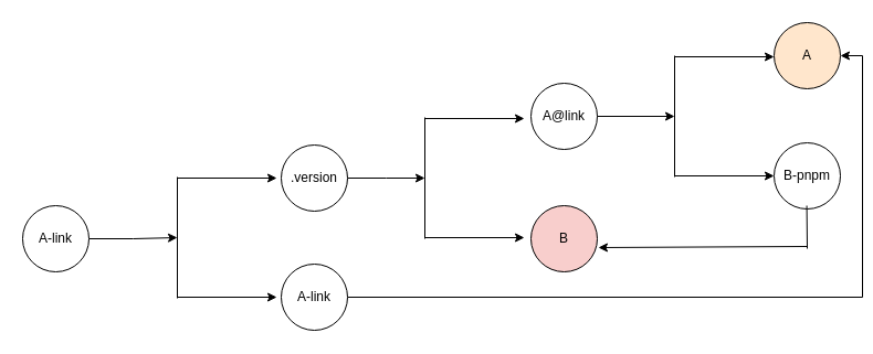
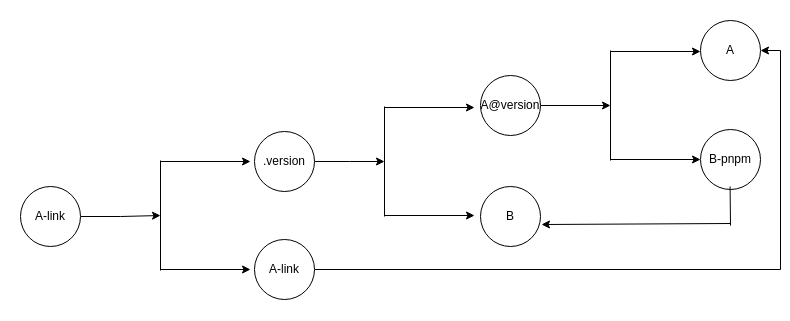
  <mxCell id="0" />
  <mxCell id="1" parent="0" />
  <mxCell id="2" style="edgeStyle=orthogonalEdgeStyle;rounded=0;orthogonalLoop=1;jettySize=auto;html=1;exitX=1;exitY=0.5;exitDx=0;exitDy=0;" edge="1" parent="1" source="3"><mxGeometry relative="1" as="geometry"><mxPoint x="160" y="215" as="targetPoint" /></mxGeometry></mxCell>
  <mxCell id="3" value="A-link" style="ellipse;whiteSpace=wrap;html=1;" vertex="1" parent="1"><mxGeometry x="20" y="186" width="60" height="60" as="geometry" /></mxCell>
  <mxCell id="4" value="" style="endArrow=none;html=1;" edge="1" parent="1"><mxGeometry width="50" height="50" relative="1" as="geometry"><mxPoint x="160" y="270" as="sourcePoint" /><mxPoint x="160" y="160" as="targetPoint" /></mxGeometry></mxCell>
  <mxCell id="5" style="edgeStyle=orthogonalEdgeStyle;rounded=0;orthogonalLoop=1;jettySize=auto;html=1;exitX=1;exitY=0.5;exitDx=0;exitDy=0;" edge="1" parent="1"><mxGeometry relative="1" as="geometry"><mxPoint x="250" y="161" as="targetPoint" /><mxPoint x="160" y="161" as="sourcePoint" /></mxGeometry></mxCell>
  <mxCell id="6" style="edgeStyle=orthogonalEdgeStyle;rounded=0;orthogonalLoop=1;jettySize=auto;html=1;exitX=1;exitY=0.5;exitDx=0;exitDy=0;" edge="1" parent="1"><mxGeometry relative="1" as="geometry"><mxPoint x="250" y="269" as="targetPoint" /><mxPoint x="160" y="269" as="sourcePoint" /></mxGeometry></mxCell>
  <mxCell id="7" style="edgeStyle=orthogonalEdgeStyle;rounded=0;orthogonalLoop=1;jettySize=auto;html=1;exitX=1;exitY=0.5;exitDx=0;exitDy=0;" edge="1" parent="1" source="14"><mxGeometry relative="1" as="geometry"><mxPoint x="384" y="161" as="targetPoint" /><mxPoint x="320" y="161" as="sourcePoint" /></mxGeometry></mxCell>
  <mxCell id="8" value="" style="endArrow=none;html=1;" edge="1" parent="1"><mxGeometry width="50" height="50" relative="1" as="geometry"><mxPoint x="384" y="216" as="sourcePoint" /><mxPoint x="384" y="106" as="targetPoint" /></mxGeometry></mxCell>
  <mxCell id="9" style="edgeStyle=orthogonalEdgeStyle;rounded=0;orthogonalLoop=1;jettySize=auto;html=1;exitX=1;exitY=0.5;exitDx=0;exitDy=0;" edge="1" parent="1"><mxGeometry relative="1" as="geometry"><mxPoint x="474" y="107" as="targetPoint" /><mxPoint x="384" y="107" as="sourcePoint" /></mxGeometry></mxCell>
  <mxCell id="10" style="edgeStyle=orthogonalEdgeStyle;rounded=0;orthogonalLoop=1;jettySize=auto;html=1;exitX=1;exitY=0.5;exitDx=0;exitDy=0;" edge="1" parent="1"><mxGeometry relative="1" as="geometry"><mxPoint x="474" y="215" as="targetPoint" /><mxPoint x="384" y="215" as="sourcePoint" /></mxGeometry></mxCell>
- <mxCell id="11" value="A@link" style="ellipse;whiteSpace=wrap;html=1;" vertex="1" parent="1"><mxGeometry x="480" y="75" width="60" height="60" as="geometry" /></mxCell>
+ <mxCell id="11" value="A@version" style="ellipse;whiteSpace=wrap;html=1;" vertex="1" parent="1"><mxGeometry x="480" y="75" width="60" height="60" as="geometry" /></mxCell>
  <mxCell id="12" style="edgeStyle=orthogonalEdgeStyle;rounded=0;orthogonalLoop=1;jettySize=auto;html=1;entryX=1;entryY=0.5;entryDx=0;entryDy=0;" edge="1" parent="1" source="13" target="20"><mxGeometry relative="1" as="geometry" /></mxCell>
  <mxCell id="13" value="A-link" style="ellipse;whiteSpace=wrap;html=1;" vertex="1" parent="1"><mxGeometry x="254" y="239" width="60" height="60" as="geometry" /></mxCell>
  <mxCell id="14" value=".version" style="ellipse;whiteSpace=wrap;html=1;" vertex="1" parent="1"><mxGeometry x="254" y="131" width="60" height="60" as="geometry" /></mxCell>
- <mxCell id="15" value="B" style="ellipse;whiteSpace=wrap;html=1;fillColor=#f8cecc;" vertex="1" parent="1"><mxGeometry x="480" y="186" width="60" height="60" as="geometry" /></mxCell>
+ <mxCell id="15" value="B" style="ellipse;whiteSpace=wrap;html=1;" vertex="1" parent="1"><mxGeometry x="480" y="186" width="60" height="60" as="geometry" /></mxCell>
  <mxCell id="16" style="edgeStyle=orthogonalEdgeStyle;rounded=0;orthogonalLoop=1;jettySize=auto;html=1;exitX=1;exitY=0.5;exitDx=0;exitDy=0;" edge="1" parent="1"><mxGeometry relative="1" as="geometry"><mxPoint x="610" y="105" as="targetPoint" /><mxPoint x="540" y="105" as="sourcePoint" /></mxGeometry></mxCell>
  <mxCell id="17" value="" style="endArrow=none;html=1;" edge="1" parent="1"><mxGeometry width="50" height="50" relative="1" as="geometry"><mxPoint x="610" y="160" as="sourcePoint" /><mxPoint x="610" y="50" as="targetPoint" /></mxGeometry></mxCell>
  <mxCell id="18" style="edgeStyle=orthogonalEdgeStyle;rounded=0;orthogonalLoop=1;jettySize=auto;html=1;exitX=1;exitY=0.5;exitDx=0;exitDy=0;" edge="1" parent="1"><mxGeometry relative="1" as="geometry"><mxPoint x="700" y="51" as="targetPoint" /><mxPoint x="610" y="51" as="sourcePoint" /></mxGeometry></mxCell>
  <mxCell id="19" style="edgeStyle=orthogonalEdgeStyle;rounded=0;orthogonalLoop=1;jettySize=auto;html=1;exitX=1;exitY=0.5;exitDx=0;exitDy=0;" edge="1" parent="1"><mxGeometry relative="1" as="geometry"><mxPoint x="700" y="159" as="targetPoint" /><mxPoint x="610" y="159" as="sourcePoint" /></mxGeometry></mxCell>
- <mxCell id="20" value="A" style="ellipse;whiteSpace=wrap;html=1;fillColor=#ffe6cc;" vertex="1" parent="1"><mxGeometry x="700" y="20" width="60" height="60" as="geometry" /></mxCell>
+ <mxCell id="20" value="A" style="ellipse;whiteSpace=wrap;html=1;" vertex="1" parent="1"><mxGeometry x="700" y="20" width="60" height="60" as="geometry" /></mxCell>
  <mxCell id="21" value="B-pnpm" style="ellipse;whiteSpace=wrap;html=1;" vertex="1" parent="1"><mxGeometry x="700" y="129" width="60" height="60" as="geometry" /></mxCell>
  <mxCell id="22" value="" style="endArrow=none;html=1;" edge="1" parent="1"><mxGeometry width="50" height="50" relative="1" as="geometry"><mxPoint x="730" y="225" as="sourcePoint" /><mxPoint x="729.58" y="186" as="targetPoint" /></mxGeometry></mxCell>
  <mxCell id="23" value="" style="endArrow=classic;html=1;" edge="1" parent="1"><mxGeometry width="50" height="50" relative="1" as="geometry"><mxPoint x="730" y="223" as="sourcePoint" /><mxPoint x="541" y="224" as="targetPoint" /></mxGeometry></mxCell>
